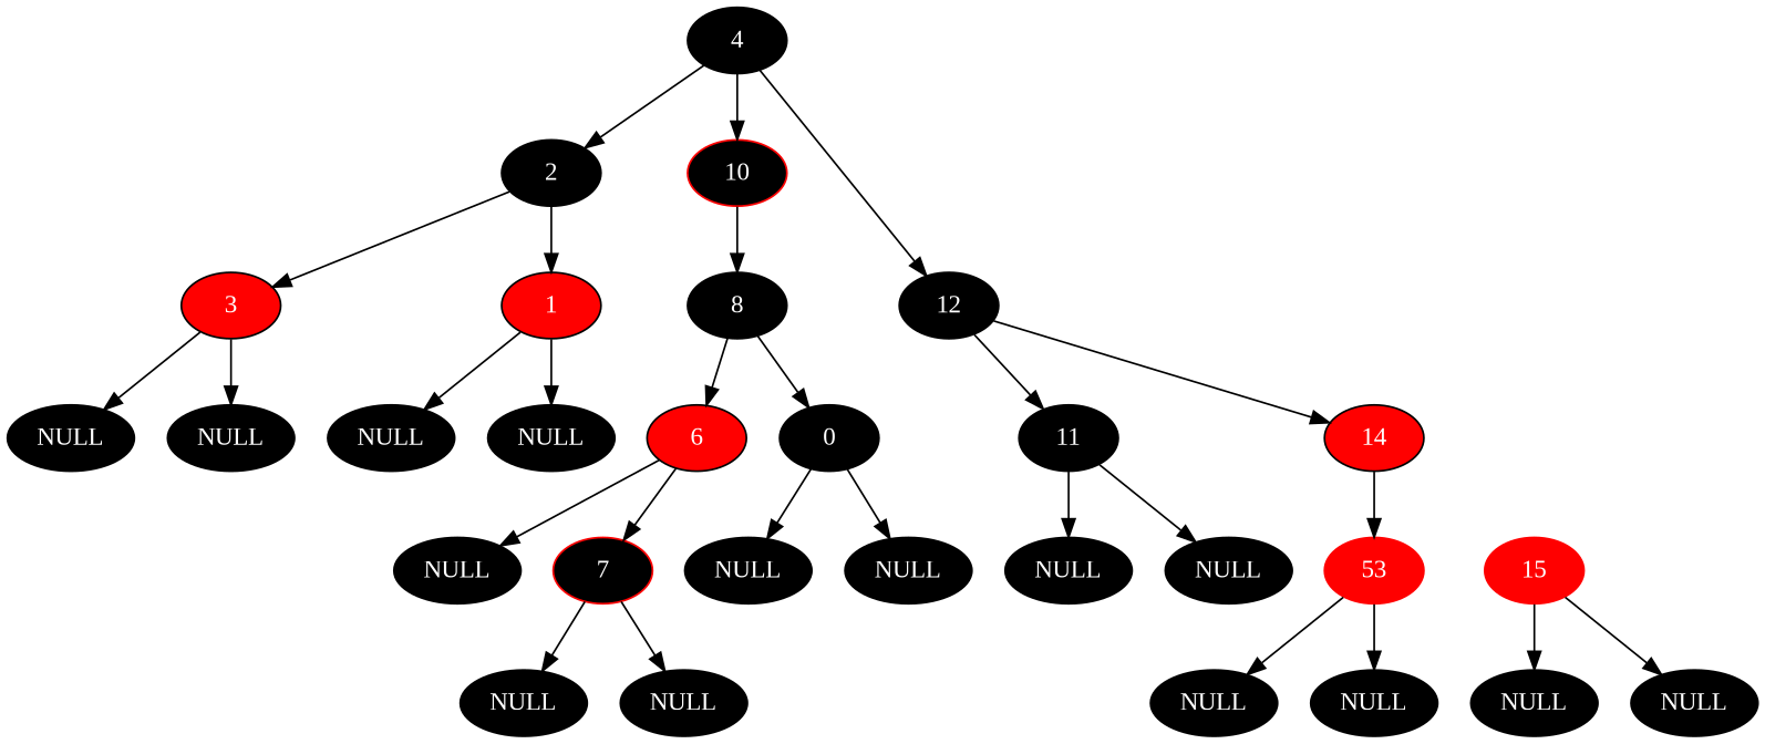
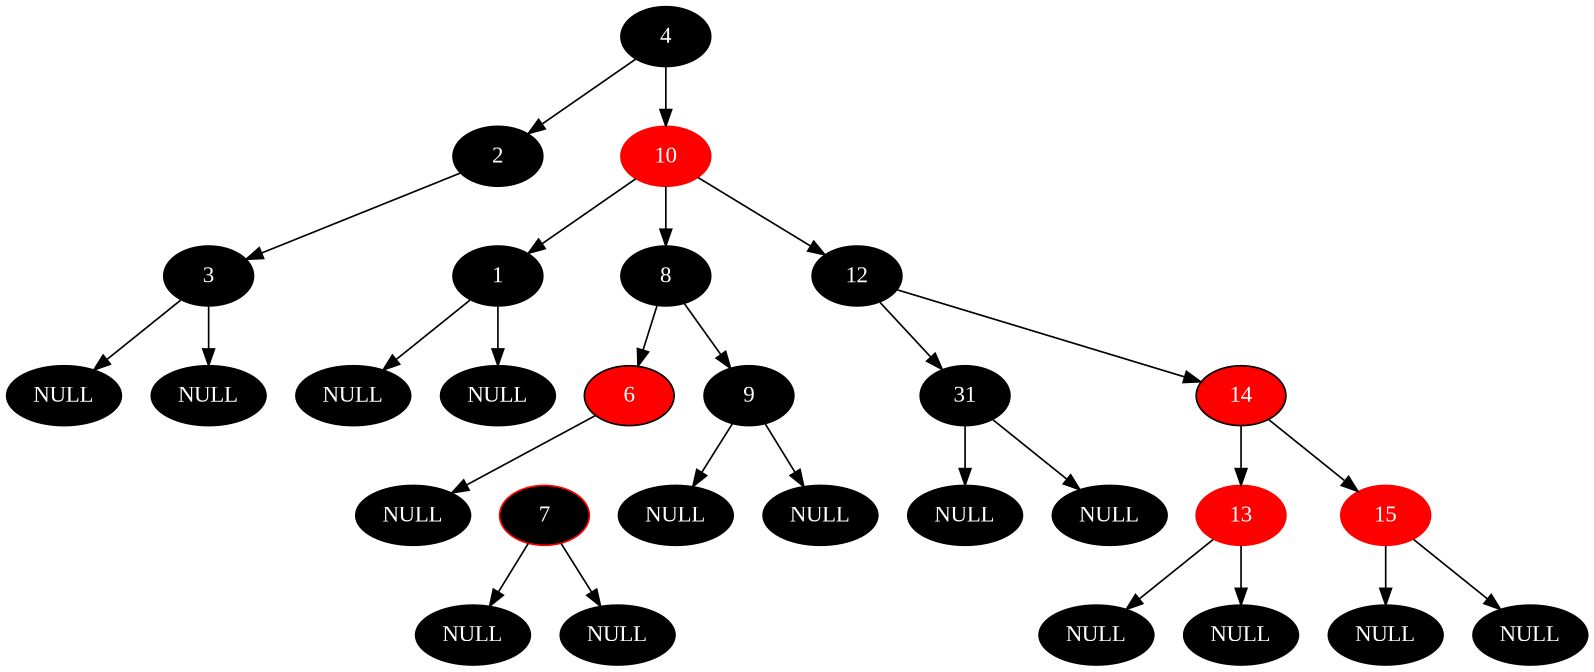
  digraph {
    fontname="Liberation Serif"
    node [color=black fontcolor=white fontname="Liberation Serif" style=filled]
    edge [fontname="Liberation Serif"]
    n1 [label=4]
    n2 [label=2]
-   n3 [color=red label=10 fillcolor=black]
-   n4 [label=1 fillcolor=red]
-   n5 [label=3 fillcolor=red]
+   n3 [color=red label=10]
+   n4 [label=1]
+   n5 [label=3]
    n6 [label=8]
    n7 [label=12]
    n8 [label=NULL]
    n9 [label=NULL]
    n10 [label=NULL]
    n11 [label=NULL]
    n12 [fillcolor=red label=6]
-   n13 [label=0]
-   n14 [label=11]
+   n13 [label=9]
+   n14 [label=31]
    n15 [fillcolor=red label=14]
    n16 [label=NULL]
    n17 [color=red fillcolor=black label=7]
    n18 [label=NULL]
    n19 [label=NULL]
    n20 [label=NULL]
    n21 [label=NULL]
-   n22 [color=red label=53]
+   n22 [color=red label=13]
    n23 [color=red label=15]
    n24 [label=NULL]
    n25 [label=NULL]
    n26 [label=NULL]
    n27 [label=NULL]
    n28 [label=NULL]
    n29 [label=NULL]
    n1 -> n2
    n1 -> n3
-   n2 -> n4
+   n3 -> n4
    n2 -> n5
    n3 -> n6
-   n1 -> n7
+   n3 -> n7
    n4 -> n8
    n4 -> n9
    n5 -> n10
    n5 -> n11
    n6 -> n12
    n6 -> n13
    n7 -> n14
    n7 -> n15
    n12 -> n16
-   n12 -> n17
    n13 -> n18
    n13 -> n19
    n14 -> n20
    n14 -> n21
    n15 -> n22
+   n15 -> n23
    n17 -> n24
    n17 -> n25
    n22 -> n26
    n22 -> n27
    n23 -> n28
    n23 -> n29
  }
